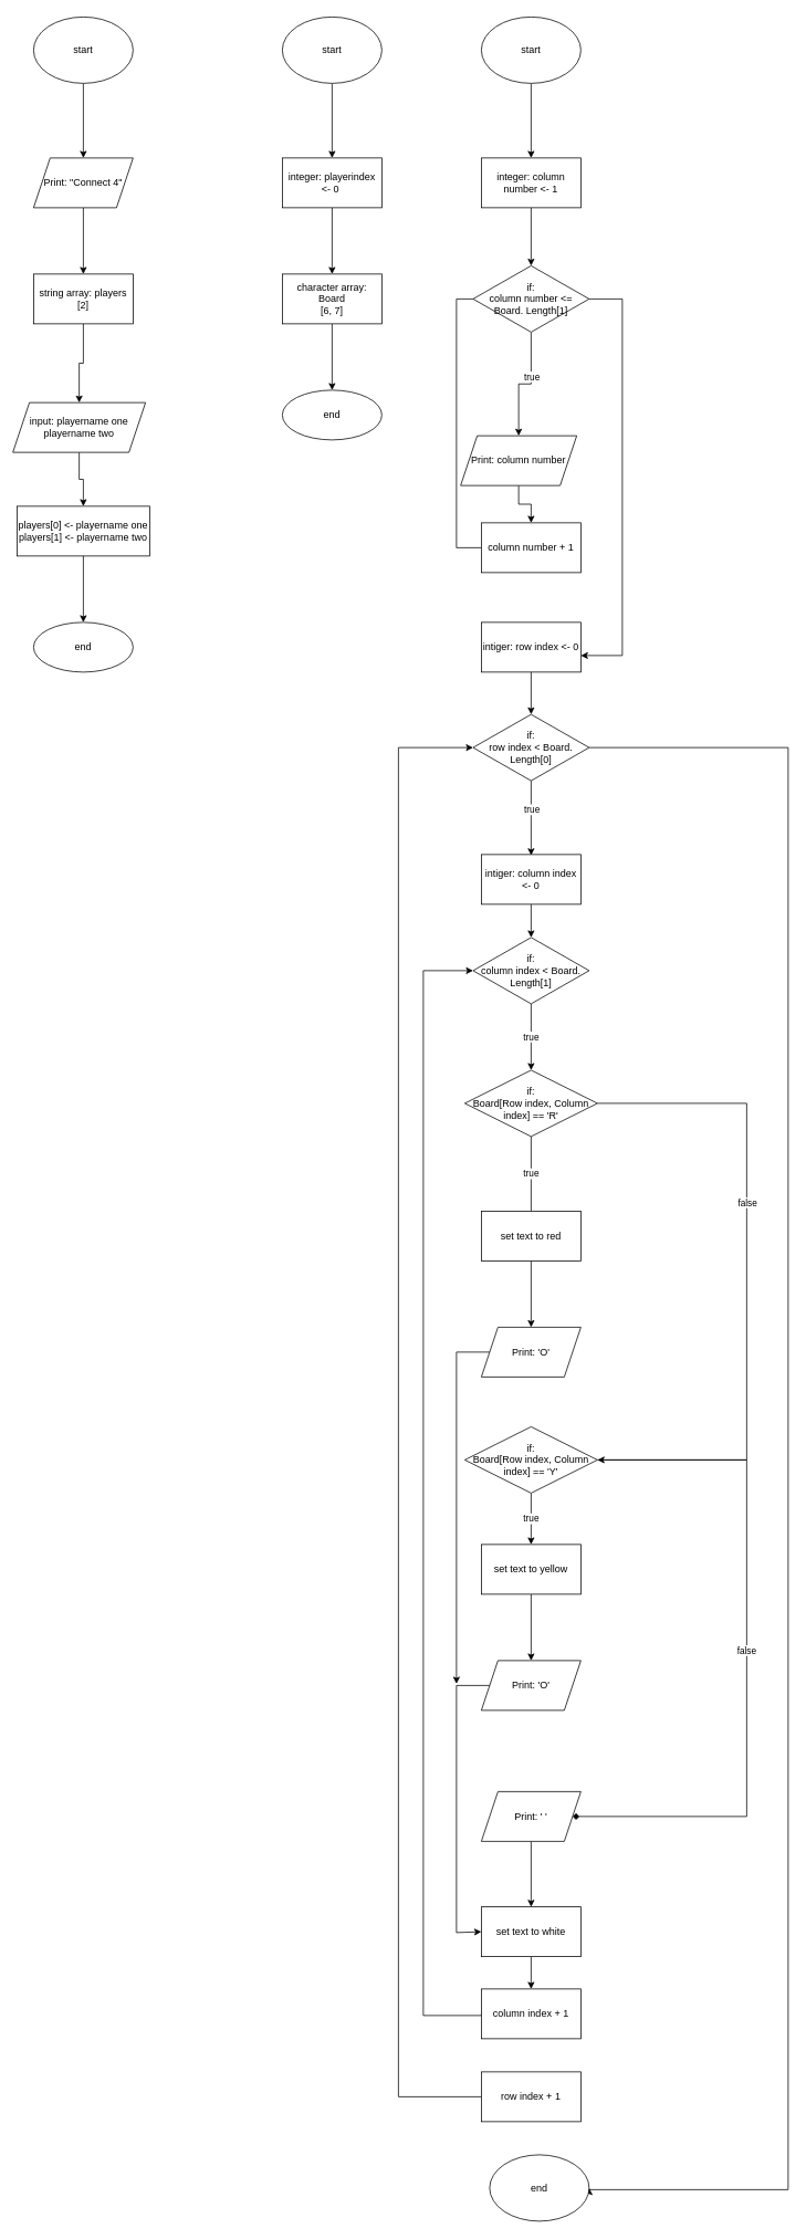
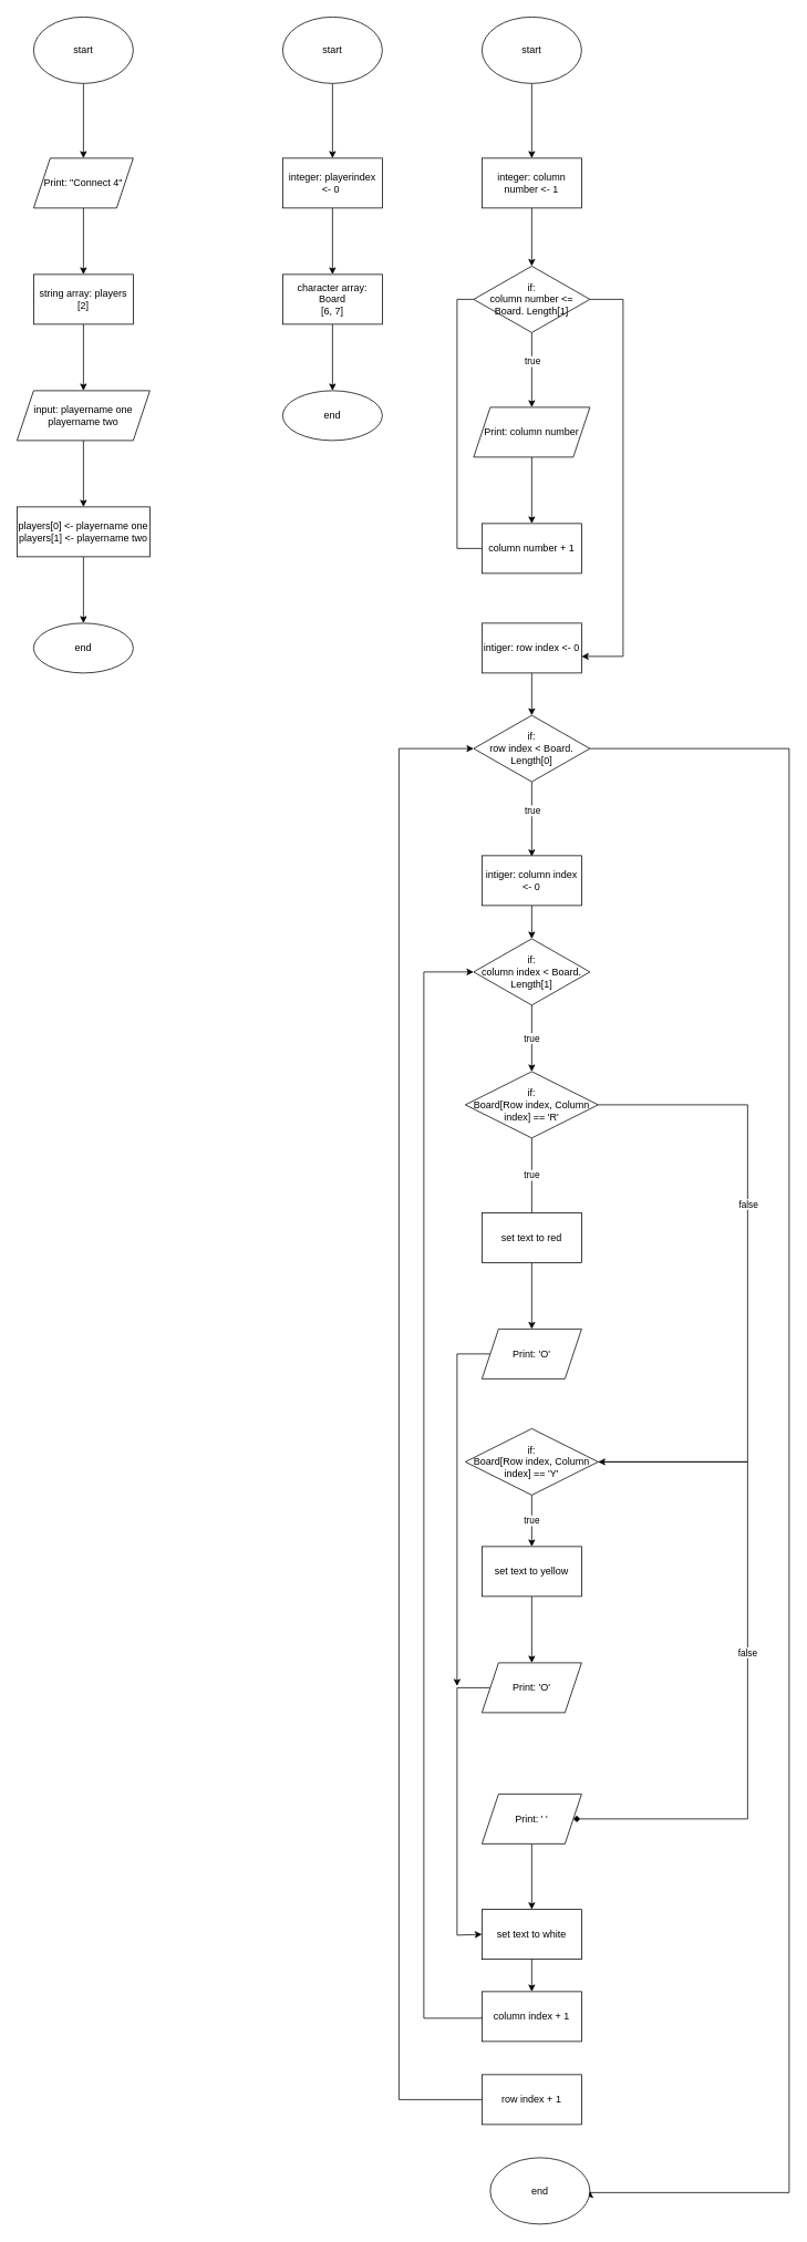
  <mxCell id="0" />
  <mxCell id="1" parent="0" />
  <mxCell id="2" value="" style="edgeStyle=orthogonalEdgeStyle;rounded=0;orthogonalLoop=1;jettySize=auto;html=1;" edge="1" parent="1" source="3" target="5"><mxGeometry relative="1" as="geometry" /></mxCell>
  <mxCell id="3" value="start" style="ellipse;whiteSpace=wrap;html=1;" vertex="1" parent="1"><mxGeometry x="40" y="20" width="120" height="80" as="geometry" /></mxCell>
  <mxCell id="4" value="" style="edgeStyle=orthogonalEdgeStyle;rounded=0;orthogonalLoop=1;jettySize=auto;html=1;" edge="1" parent="1" source="5" target="7"><mxGeometry relative="1" as="geometry" /></mxCell>
  <mxCell id="5" value="Print: &quot;Connect 4&quot;" style="shape=parallelogram;perimeter=parallelogramPerimeter;whiteSpace=wrap;html=1;fixedSize=1;" vertex="1" parent="1"><mxGeometry x="40" y="190" width="120" height="60" as="geometry" /></mxCell>
  <mxCell id="6" value="" style="edgeStyle=orthogonalEdgeStyle;rounded=0;orthogonalLoop=1;jettySize=auto;html=1;" edge="1" parent="1" source="7" target="9"><mxGeometry relative="1" as="geometry" /></mxCell>
  <mxCell id="7" value="string array: players&lt;br&gt;[2]" style="whiteSpace=wrap;html=1;" vertex="1" parent="1"><mxGeometry x="40" y="330" width="120" height="60" as="geometry" /></mxCell>
  <mxCell id="8" value="" style="edgeStyle=orthogonalEdgeStyle;rounded=0;orthogonalLoop=1;jettySize=auto;html=1;" edge="1" parent="1" source="9" target="11"><mxGeometry relative="1" as="geometry" /></mxCell>
- <mxCell id="9" value="input: playername one&lt;br&gt;playername two" style="shape=parallelogram;perimeter=parallelogramPerimeter;whiteSpace=wrap;html=1;fixedSize=1;" vertex="1" parent="1"><mxGeometry x="15" y="485" width="160" height="60" as="geometry" /></mxCell>
+ <mxCell id="9" value="input: playername one&lt;br&gt;playername two" style="shape=parallelogram;perimeter=parallelogramPerimeter;whiteSpace=wrap;html=1;fixedSize=1;" vertex="1" parent="1"><mxGeometry x="20" y="470" width="160" height="60" as="geometry" /></mxCell>
  <mxCell id="10" value="" style="edgeStyle=orthogonalEdgeStyle;rounded=0;orthogonalLoop=1;jettySize=auto;html=1;" edge="1" parent="1" source="11" target="12"><mxGeometry relative="1" as="geometry" /></mxCell>
  <mxCell id="11" value="players[0] &amp;lt;- playername one&lt;br&gt;players[1] &amp;lt;- playername two" style="whiteSpace=wrap;html=1;" vertex="1" parent="1"><mxGeometry x="20" y="610" width="160" height="60" as="geometry" /></mxCell>
  <mxCell id="12" value="end" style="ellipse;whiteSpace=wrap;html=1;" vertex="1" parent="1"><mxGeometry x="40" y="750" width="120" height="60" as="geometry" /></mxCell>
  <mxCell id="13" value="" style="edgeStyle=orthogonalEdgeStyle;rounded=0;orthogonalLoop=1;jettySize=auto;html=1;" edge="1" parent="1" source="14" target="16"><mxGeometry relative="1" as="geometry" /></mxCell>
  <mxCell id="14" value="start" style="ellipse;whiteSpace=wrap;html=1;" vertex="1" parent="1"><mxGeometry x="340" y="20" width="120" height="80" as="geometry" /></mxCell>
  <mxCell id="15" value="" style="edgeStyle=orthogonalEdgeStyle;rounded=0;orthogonalLoop=1;jettySize=auto;html=1;" edge="1" parent="1" source="16" target="18"><mxGeometry relative="1" as="geometry" /></mxCell>
  <mxCell id="16" value="integer: playerindex &amp;lt;- 0&amp;nbsp;" style="whiteSpace=wrap;html=1;" vertex="1" parent="1"><mxGeometry x="340" y="190" width="120" height="60" as="geometry" /></mxCell>
  <mxCell id="17" value="" style="edgeStyle=orthogonalEdgeStyle;rounded=0;orthogonalLoop=1;jettySize=auto;html=1;" edge="1" parent="1" source="18" target="19"><mxGeometry relative="1" as="geometry" /></mxCell>
  <mxCell id="18" value="character array: Board&lt;br&gt;[6, 7]" style="whiteSpace=wrap;html=1;" vertex="1" parent="1"><mxGeometry x="340" y="330" width="120" height="60" as="geometry" /></mxCell>
  <mxCell id="19" value="end" style="ellipse;whiteSpace=wrap;html=1;" vertex="1" parent="1"><mxGeometry x="340" y="470" width="120" height="60" as="geometry" /></mxCell>
  <mxCell id="20" value="" style="edgeStyle=orthogonalEdgeStyle;rounded=0;orthogonalLoop=1;jettySize=auto;html=1;" edge="1" parent="1" source="21" target="23"><mxGeometry relative="1" as="geometry" /></mxCell>
  <mxCell id="21" value="start" style="ellipse;whiteSpace=wrap;html=1;" vertex="1" parent="1"><mxGeometry x="580" y="20" width="120" height="80" as="geometry" /></mxCell>
  <mxCell id="22" value="" style="edgeStyle=orthogonalEdgeStyle;rounded=0;orthogonalLoop=1;jettySize=auto;html=1;" edge="1" parent="1" source="23" target="27"><mxGeometry relative="1" as="geometry" /></mxCell>
  <mxCell id="23" value="integer: column number &amp;lt;- 1" style="whiteSpace=wrap;html=1;" vertex="1" parent="1"><mxGeometry x="580" y="190" width="120" height="60" as="geometry" /></mxCell>
  <mxCell id="24" value="" style="edgeStyle=orthogonalEdgeStyle;rounded=0;orthogonalLoop=1;jettySize=auto;html=1;" edge="1" parent="1" source="27" target="29"><mxGeometry relative="1" as="geometry" /></mxCell>
  <mxCell id="25" value="true" style="edgeLabel;html=1;align=center;verticalAlign=middle;resizable=0;points=[];" vertex="1" connectable="0" parent="24"><mxGeometry x="-0.244" relative="1" as="geometry"><mxPoint as="offset" /></mxGeometry></mxCell>
  <mxCell id="26" value="" style="edgeStyle=orthogonalEdgeStyle;rounded=0;orthogonalLoop=1;jettySize=auto;html=1;" edge="1" parent="1" source="27" target="33"><mxGeometry relative="1" as="geometry"><Array as="points"><mxPoint x="750" y="360" /><mxPoint x="750" y="790" /></Array></mxGeometry></mxCell>
  <mxCell id="27" value="if:&lt;br&gt;column number &amp;lt;= Board. Length[1]" style="rhombus;whiteSpace=wrap;html=1;" vertex="1" parent="1"><mxGeometry x="570" y="320" width="140" height="80" as="geometry" /></mxCell>
  <mxCell id="28" value="" style="edgeStyle=orthogonalEdgeStyle;rounded=0;orthogonalLoop=1;jettySize=auto;html=1;" edge="1" parent="1" source="29" target="31"><mxGeometry relative="1" as="geometry" /></mxCell>
- <mxCell id="29" value="Print: column number" style="shape=parallelogram;perimeter=parallelogramPerimeter;whiteSpace=wrap;html=1;fixedSize=1;" vertex="1" parent="1"><mxGeometry x="555" y="525" width="140" height="60" as="geometry" /></mxCell>
+ <mxCell id="29" value="Print: column number" style="shape=parallelogram;perimeter=parallelogramPerimeter;whiteSpace=wrap;html=1;fixedSize=1;" vertex="1" parent="1"><mxGeometry x="570" y="490" width="140" height="60" as="geometry" /></mxCell>
  <mxCell id="30" style="edgeStyle=orthogonalEdgeStyle;rounded=0;orthogonalLoop=1;jettySize=auto;html=1;exitX=0;exitY=0.5;exitDx=0;exitDy=0;entryX=0;entryY=0.5;entryDx=0;entryDy=0;endArrow=none;" edge="1" parent="1" source="31" target="27"><mxGeometry relative="1" as="geometry" /></mxCell>
  <mxCell id="31" value="column number + 1" style="whiteSpace=wrap;html=1;" vertex="1" parent="1"><mxGeometry x="580" y="630" width="120" height="60" as="geometry" /></mxCell>
  <mxCell id="32" style="edgeStyle=orthogonalEdgeStyle;rounded=0;orthogonalLoop=1;jettySize=auto;html=1;exitX=0.5;exitY=1;exitDx=0;exitDy=0;entryX=0.5;entryY=0;entryDx=0;entryDy=0;" edge="1" parent="1" source="33" target="37"><mxGeometry relative="1" as="geometry" /></mxCell>
  <mxCell id="33" value="intiger: row index &amp;lt;- 0" style="whiteSpace=wrap;html=1;" vertex="1" parent="1"><mxGeometry x="580" y="750" width="120" height="60" as="geometry" /></mxCell>
  <mxCell id="34" value="" style="edgeStyle=orthogonalEdgeStyle;rounded=0;orthogonalLoop=1;jettySize=auto;html=1;" edge="1" parent="1" source="37"><mxGeometry relative="1" as="geometry"><mxPoint x="640" y="1031" as="targetPoint" /></mxGeometry></mxCell>
  <mxCell id="35" value="true" style="edgeLabel;html=1;align=center;verticalAlign=middle;resizable=0;points=[];" vertex="1" connectable="0" parent="34"><mxGeometry x="-0.244" relative="1" as="geometry"><mxPoint as="offset" /></mxGeometry></mxCell>
  <mxCell id="36" style="edgeStyle=orthogonalEdgeStyle;rounded=0;orthogonalLoop=1;jettySize=auto;html=1;exitX=1;exitY=0.5;exitDx=0;exitDy=0;entryX=1;entryY=0.5;entryDx=0;entryDy=0;" edge="1" parent="1" source="37" target="65"><mxGeometry relative="1" as="geometry"><mxPoint x="730" y="3430" as="targetPoint" /><Array as="points"><mxPoint x="950" y="901" /><mxPoint x="950" y="2640" /><mxPoint x="710" y="2640" /></Array></mxGeometry></mxCell>
  <mxCell id="37" value="if:&lt;br&gt;row index &amp;lt; Board. Length[0]" style="rhombus;whiteSpace=wrap;html=1;" vertex="1" parent="1"><mxGeometry x="570" y="861" width="140" height="80" as="geometry" /></mxCell>
  <mxCell id="38" style="edgeStyle=orthogonalEdgeStyle;rounded=0;orthogonalLoop=1;jettySize=auto;html=1;exitX=0;exitY=0.5;exitDx=0;exitDy=0;entryX=0;entryY=0.5;entryDx=0;entryDy=0;" edge="1" parent="1" source="39" target="37"><mxGeometry relative="1" as="geometry"><Array as="points"><mxPoint x="480" y="2528" /><mxPoint x="480" y="901" /></Array></mxGeometry></mxCell>
  <mxCell id="39" value="row index + 1" style="whiteSpace=wrap;html=1;" vertex="1" parent="1"><mxGeometry x="580" y="2498" width="120" height="60" as="geometry" /></mxCell>
  <mxCell id="40" style="edgeStyle=orthogonalEdgeStyle;rounded=0;orthogonalLoop=1;jettySize=auto;html=1;exitX=0.5;exitY=1;exitDx=0;exitDy=0;entryX=0.5;entryY=0;entryDx=0;entryDy=0;" edge="1" parent="1" source="41" target="43"><mxGeometry relative="1" as="geometry" /></mxCell>
  <mxCell id="41" value="intiger: column index &amp;lt;- 0" style="whiteSpace=wrap;html=1;" vertex="1" parent="1"><mxGeometry x="580" y="1030" width="120" height="60" as="geometry" /></mxCell>
  <mxCell id="42" value="true" style="edgeStyle=orthogonalEdgeStyle;rounded=0;orthogonalLoop=1;jettySize=auto;html=1;" edge="1" parent="1" source="43" target="49"><mxGeometry relative="1" as="geometry" /></mxCell>
  <mxCell id="43" value="if:&lt;br&gt;column index &amp;lt; Board. Length[1]" style="rhombus;whiteSpace=wrap;html=1;" vertex="1" parent="1"><mxGeometry x="570" y="1130" width="140" height="80" as="geometry" /></mxCell>
  <mxCell id="44" style="edgeStyle=orthogonalEdgeStyle;rounded=0;orthogonalLoop=1;jettySize=auto;html=1;exitX=0;exitY=0.5;exitDx=0;exitDy=0;entryX=0;entryY=0.5;entryDx=0;entryDy=0;" edge="1" parent="1" source="45" target="43"><mxGeometry relative="1" as="geometry"><Array as="points"><mxPoint x="580" y="2430" /><mxPoint x="510" y="2430" /><mxPoint x="510" y="1170" /></Array></mxGeometry></mxCell>
  <mxCell id="45" value="column index + 1" style="whiteSpace=wrap;html=1;" vertex="1" parent="1"><mxGeometry x="580" y="2398" width="120" height="60" as="geometry" /></mxCell>
  <mxCell id="46" value="true" style="edgeStyle=orthogonalEdgeStyle;rounded=0;orthogonalLoop=1;jettySize=auto;html=1;endArrow=none;" edge="1" parent="1" source="49" target="51"><mxGeometry relative="1" as="geometry" /></mxCell>
  <mxCell id="47" style="edgeStyle=orthogonalEdgeStyle;rounded=0;orthogonalLoop=1;jettySize=auto;html=1;exitX=1;exitY=0.5;exitDx=0;exitDy=0;" edge="1" parent="1" source="49" target="56"><mxGeometry relative="1" as="geometry"><Array as="points"><mxPoint x="900" y="1330" /><mxPoint x="900" y="1760" /></Array></mxGeometry></mxCell>
  <mxCell id="48" value="false" style="edgeLabel;html=1;align=center;verticalAlign=middle;resizable=0;points=[];" vertex="1" connectable="0" parent="47"><mxGeometry x="-0.243" relative="1" as="geometry"><mxPoint as="offset" /></mxGeometry></mxCell>
  <mxCell id="49" value="if:&lt;br&gt;Board[Row index, Column index] == 'R'" style="rhombus;whiteSpace=wrap;html=1;" vertex="1" parent="1"><mxGeometry x="560" y="1290" width="160" height="80" as="geometry" /></mxCell>
  <mxCell id="50" value="" style="edgeStyle=orthogonalEdgeStyle;rounded=0;orthogonalLoop=1;jettySize=auto;html=1;" edge="1" parent="1" source="51" target="53"><mxGeometry relative="1" as="geometry" /></mxCell>
  <mxCell id="51" value="set text to red" style="whiteSpace=wrap;html=1;" vertex="1" parent="1"><mxGeometry x="580" y="1460" width="120" height="60" as="geometry" /></mxCell>
  <mxCell id="52" style="edgeStyle=orthogonalEdgeStyle;rounded=0;orthogonalLoop=1;jettySize=auto;html=1;exitX=0;exitY=0.5;exitDx=0;exitDy=0;" edge="1" parent="1" source="53"><mxGeometry relative="1" as="geometry"><mxPoint x="550" y="2030" as="targetPoint" /><Array as="points"><mxPoint x="550" y="1630" /></Array></mxGeometry></mxCell>
  <mxCell id="53" value="Print: 'O'" style="shape=parallelogram;perimeter=parallelogramPerimeter;whiteSpace=wrap;html=1;fixedSize=1;" vertex="1" parent="1"><mxGeometry x="580" y="1600" width="120" height="60" as="geometry" /></mxCell>
  <mxCell id="54" value="true" style="edgeStyle=orthogonalEdgeStyle;rounded=0;orthogonalLoop=1;jettySize=auto;html=1;" edge="1" parent="1" source="56" target="58"><mxGeometry relative="1" as="geometry" /></mxCell>
  <mxCell id="55" value="false" style="edgeStyle=orthogonalEdgeStyle;rounded=0;orthogonalLoop=1;jettySize=auto;html=1;exitX=1;exitY=0.5;exitDx=0;exitDy=0;endArrow=diamond;" edge="1" parent="1" source="56" target="62"><mxGeometry relative="1" as="geometry"><mxPoint x="720" y="2190" as="targetPoint" /><Array as="points"><mxPoint x="900" y="1760" /><mxPoint x="900" y="2190" /></Array></mxGeometry></mxCell>
  <mxCell id="56" value="if:&lt;br&gt;Board[Row index, Column index] == 'Y'" style="rhombus;whiteSpace=wrap;html=1;" vertex="1" parent="1"><mxGeometry x="560" y="1720" width="160" height="80" as="geometry" /></mxCell>
  <mxCell id="57" value="" style="edgeStyle=orthogonalEdgeStyle;rounded=0;orthogonalLoop=1;jettySize=auto;html=1;" edge="1" parent="1" source="58" target="60"><mxGeometry relative="1" as="geometry" /></mxCell>
  <mxCell id="58" value="set text to yellow" style="whiteSpace=wrap;html=1;" vertex="1" parent="1"><mxGeometry x="580" y="1862" width="120" height="60" as="geometry" /></mxCell>
  <mxCell id="59" style="edgeStyle=orthogonalEdgeStyle;rounded=0;orthogonalLoop=1;jettySize=auto;html=1;exitX=0;exitY=0.5;exitDx=0;exitDy=0;entryX=0;entryY=0.5;entryDx=0;entryDy=0;" edge="1" parent="1" source="60" target="64"><mxGeometry relative="1" as="geometry"><Array as="points"><mxPoint x="550" y="2032" /><mxPoint x="550" y="2330" /></Array></mxGeometry></mxCell>
  <mxCell id="60" value="Print: 'O'" style="shape=parallelogram;perimeter=parallelogramPerimeter;whiteSpace=wrap;html=1;fixedSize=1;" vertex="1" parent="1"><mxGeometry x="580" y="2002" width="120" height="60" as="geometry" /></mxCell>
  <mxCell id="61" value="" style="edgeStyle=orthogonalEdgeStyle;rounded=0;orthogonalLoop=1;jettySize=auto;html=1;" edge="1" parent="1" source="62" target="64"><mxGeometry relative="1" as="geometry" /></mxCell>
  <mxCell id="62" value="Print: ' '" style="shape=parallelogram;perimeter=parallelogramPerimeter;whiteSpace=wrap;html=1;fixedSize=1;" vertex="1" parent="1"><mxGeometry x="580" y="2160" width="120" height="60" as="geometry" /></mxCell>
  <mxCell id="63" style="edgeStyle=orthogonalEdgeStyle;rounded=0;orthogonalLoop=1;jettySize=auto;html=1;exitX=0.5;exitY=1;exitDx=0;exitDy=0;entryX=0.5;entryY=0;entryDx=0;entryDy=0;" edge="1" parent="1" source="64" target="45"><mxGeometry relative="1" as="geometry" /></mxCell>
  <mxCell id="64" value="set text to white" style="whiteSpace=wrap;html=1;" vertex="1" parent="1"><mxGeometry x="580" y="2299" width="120" height="60" as="geometry" /></mxCell>
  <mxCell id="65" value="end" style="ellipse;whiteSpace=wrap;html=1;" vertex="1" parent="1"><mxGeometry x="590" y="2598" width="120" height="80" as="geometry" /></mxCell>
